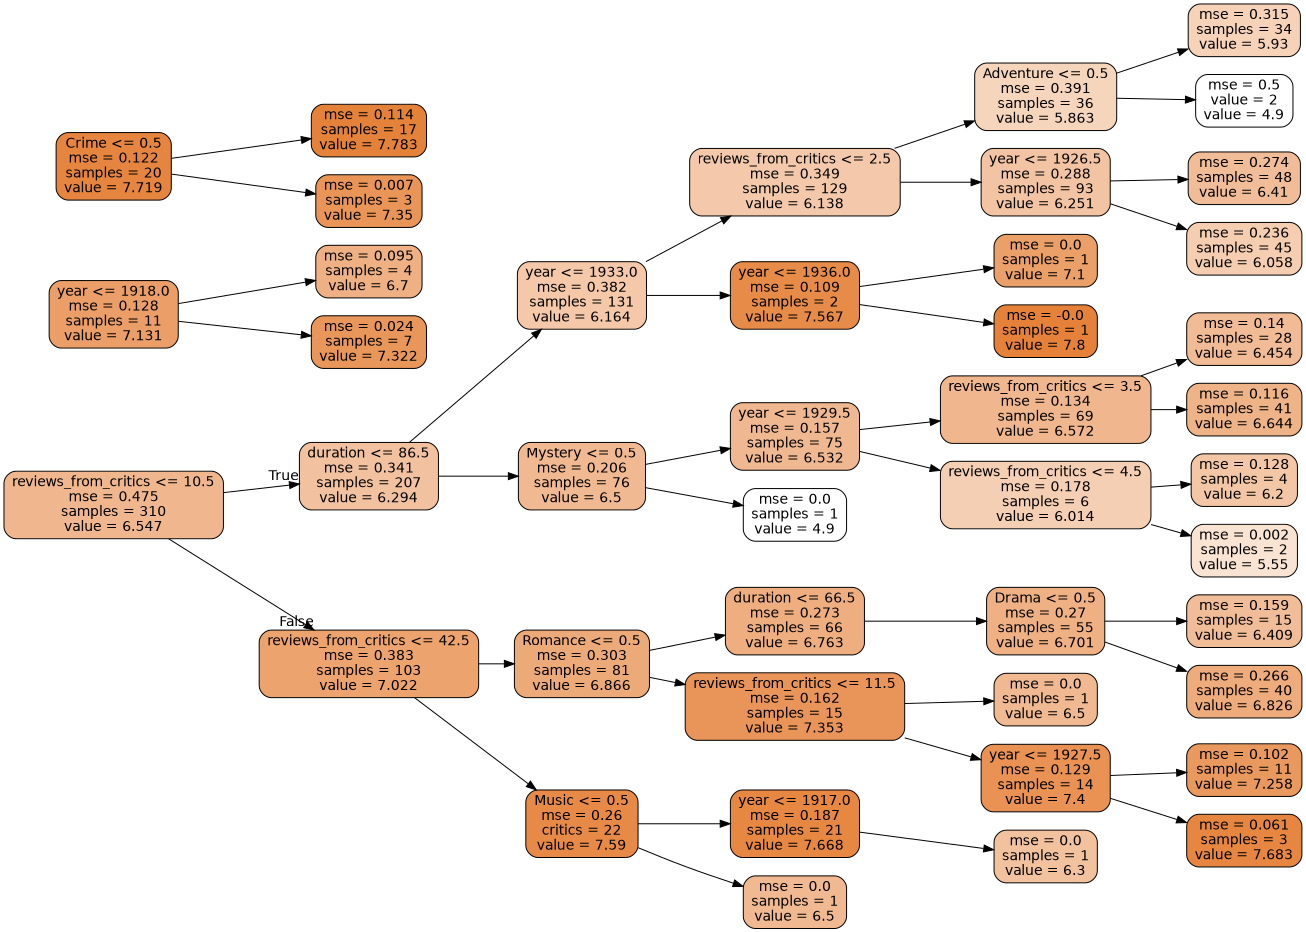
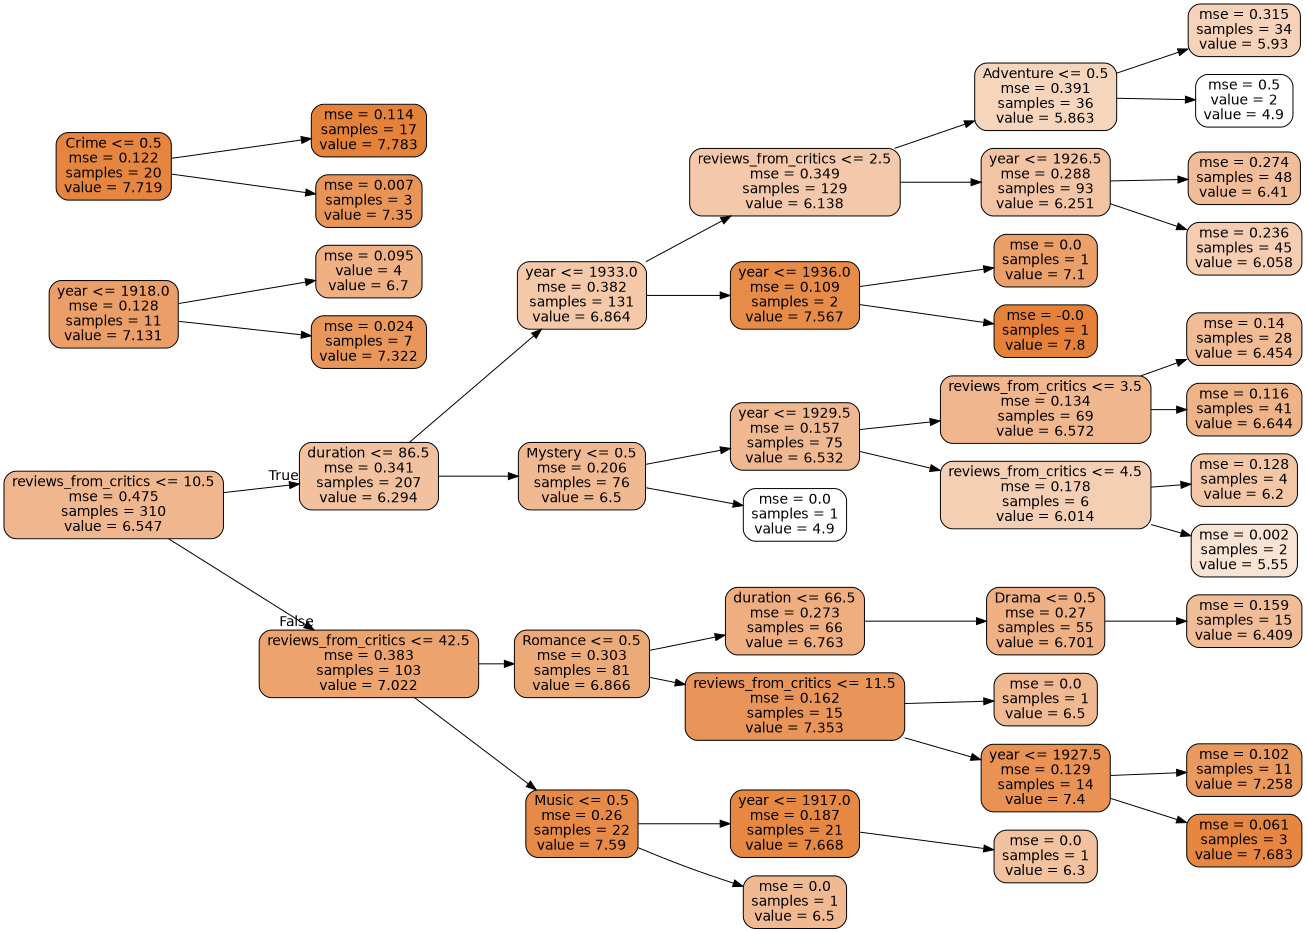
  digraph {
    rankdir=LR
    node [color=black fillcolor="#f1b992" fontname=helvetica shape=box style="filled, rounded"]
    edge [fontname=helvetica]
    n1 [fillcolor="#f0b78f" label="reviews_from_critics <= 10.5\nmse = 0.475\nsamples = 310\nvalue = 6.547"]
    n2 [fillcolor="#f2c2a0" label="duration <= 86.5\nmse = 0.341\nsamples = 207\nvalue = 6.294"]
    n3 [fillcolor="#eca36e" label="reviews_from_critics <= 42.5\nmse = 0.383\nsamples = 103\nvalue = 7.022"]
-   n4 [fillcolor="#f4c8a9" label="year <= 1933.0\nmse = 0.382\nsamples = 131\nvalue = 6.164"]
+   n4 [fillcolor="#f4c8a9" label="year <= 1933.0\nmse = 0.382\nsamples = 131\nvalue = 6.864"]
    n5 [label="Mystery <= 0.5\nmse = 0.206\nsamples = 76\nvalue = 6.5"]
    n6 [fillcolor="#edaa79" label="Romance <= 0.5\nmse = 0.303\nsamples = 81\nvalue = 6.866"]
-   n7 [fillcolor="#e78a47" label="Music <= 0.5\nmse = 0.26\ncritics = 22\nvalue = 7.59"]
+   n7 [fillcolor="#e78a47" label="Music <= 0.5\nmse = 0.26\nsamples = 22\nvalue = 7.59"]
    n8 [fillcolor="#f4c9ab" label="reviews_from_critics <= 2.5\nmse = 0.349\nsamples = 129\nvalue = 6.138"]
    n9 [fillcolor="#e78b49" label="year <= 1936.0\nmse = 0.109\nsamples = 2\nvalue = 7.567"]
    n10 [fillcolor="#f0b890" label="year <= 1929.5\nmse = 0.157\nsamples = 75\nvalue = 6.532"]
    n11 [fillcolor="#ffffff" label="mse = 0.0\nsamples = 1\nvalue = 4.9"]
    n12 [fillcolor="#f6d5bd" label="Adventure <= 0.5\nmse = 0.391\nsamples = 36\nvalue = 5.863"]
    n13 [fillcolor="#f3c4a3" label="year <= 1926.5\nmse = 0.288\nsamples = 93\nvalue = 6.251"]
    n14 [fillcolor="#eb9f69" label="mse = 0.0\nsamples = 1\nvalue = 7.1"]
    n15 [fillcolor="#e58139" label="mse = -0.0\nsamples = 1\nvalue = 7.8"]
    n16 [fillcolor="#f6d2b9" label="mse = 0.315\nsamples = 34\nvalue = 5.93"]
    n17 [fillcolor="#ffffff" label="mse = 0.5\nvalue = 2\nvalue = 4.9"]
    n18 [fillcolor="#f1bd98" label="mse = 0.274\nsamples = 48\nvalue = 6.41"]
    n19 [fillcolor="#f5cdb0" label="mse = 0.236\nsamples = 45\nvalue = 6.058"]
    n20 [fillcolor="#f0b68d" label="reviews_from_critics <= 3.5\nmse = 0.134\nsamples = 69\nvalue = 6.572"]
    n21 [fillcolor="#f5cfb3" label="reviews_from_critics <= 4.5\nmse = 0.178\nsamples = 6\nvalue = 6.014"]
    n22 [fillcolor="#f1bb95" label="mse = 0.14\nsamples = 28\nvalue = 6.454"]
    n23 [fillcolor="#efb388" label="mse = 0.116\nsamples = 41\nvalue = 6.644"]
    n24 [fillcolor="#f3c7a6" label="mse = 0.128\nsamples = 4\nvalue = 6.2"]
    n25 [fillcolor="#f9e3d3" label="mse = 0.002\nsamples = 2\nvalue = 5.55"]
    n26 [fillcolor="#eeae80" label="duration <= 66.5\nmse = 0.273\nsamples = 66\nvalue = 6.763"]
    n27 [fillcolor="#e99458" label="reviews_from_critics <= 11.5\nmse = 0.162\nsamples = 15\nvalue = 7.353"]
    n28 [fillcolor="#e68742" label="year <= 1917.0\nmse = 0.187\nsamples = 21\nvalue = 7.668"]
    n29 [label="mse = 0.0\nsamples = 1\nvalue = 6.5"]
    n30 [fillcolor="#efb184" label="Drama <= 0.5\nmse = 0.27\nsamples = 55\nvalue = 6.701"]
    n31 [label="mse = 0.0\nsamples = 1\nvalue = 6.5"]
    n32 [fillcolor="#e99254" label="year <= 1927.5\nmse = 0.129\nsamples = 14\nvalue = 7.4"]
    n33 [fillcolor="#eb9e67" label="year <= 1918.0\nmse = 0.128\nsamples = 11\nvalue = 7.131"]
-   n34 [fillcolor="#efb184" label="mse = 0.095\nsamples = 4\nvalue = 6.7"]
+   n34 [fillcolor="#efb184" label="mse = 0.095\nvalue = 4\nvalue = 6.7"]
    n35 [fillcolor="#e9965a" label="mse = 0.024\nsamples = 7\nvalue = 7.322"]
    n36 [fillcolor="#f1bd98" label="mse = 0.159\nsamples = 15\nvalue = 6.409"]
-   n37 [fillcolor="#eeab7c" label="mse = 0.266\nsamples = 40\nvalue = 6.826"]
    n38 [fillcolor="#ea995e" label="mse = 0.102\nsamples = 11\nvalue = 7.258"]
    n39 [fillcolor="#e68641" label="mse = 0.061\nsamples = 3\nvalue = 7.683"]
    n40 [fillcolor="#f2c29f" label="mse = 0.0\nsamples = 1\nvalue = 6.3"]
    n41 [fillcolor="#e6853f" label="Crime <= 0.5\nmse = 0.122\nsamples = 20\nvalue = 7.719"]
    n42 [fillcolor="#e5823a" label="mse = 0.114\nsamples = 17\nvalue = 7.783"]
    n43 [fillcolor="#e99558" label="mse = 0.007\nsamples = 3\nvalue = 7.35"]
    n1 -> n2 [headlabel=True labelangle=45 labeldistance=2.5]
    n1 -> n3 [headlabel=False labelangle=-45 labeldistance=2.5]
    n2 -> n4
    n2 -> n5
    n3 -> n6
    n3 -> n7
    n4 -> n8
    n4 -> n9
    n5 -> n10
    n5 -> n11
    n6 -> n26
    n6 -> n27
    n7 -> n28
    n7 -> n29
    n8 -> n12
    n8 -> n13
    n9 -> n14
    n9 -> n15
    n10 -> n20
    n10 -> n21
    n12 -> n16
    n12 -> n17
    n13 -> n18
    n13 -> n19
    n20 -> n22
    n20 -> n23
    n21 -> n24
    n21 -> n25
    n26 -> n30
    n27 -> n31
    n27 -> n32
    n28 -> n40
    n30 -> n36
-   n30 -> n37
    n32 -> n38
    n32 -> n39
    n33 -> n34
    n33 -> n35
    n41 -> n42
    n41 -> n43
  }
